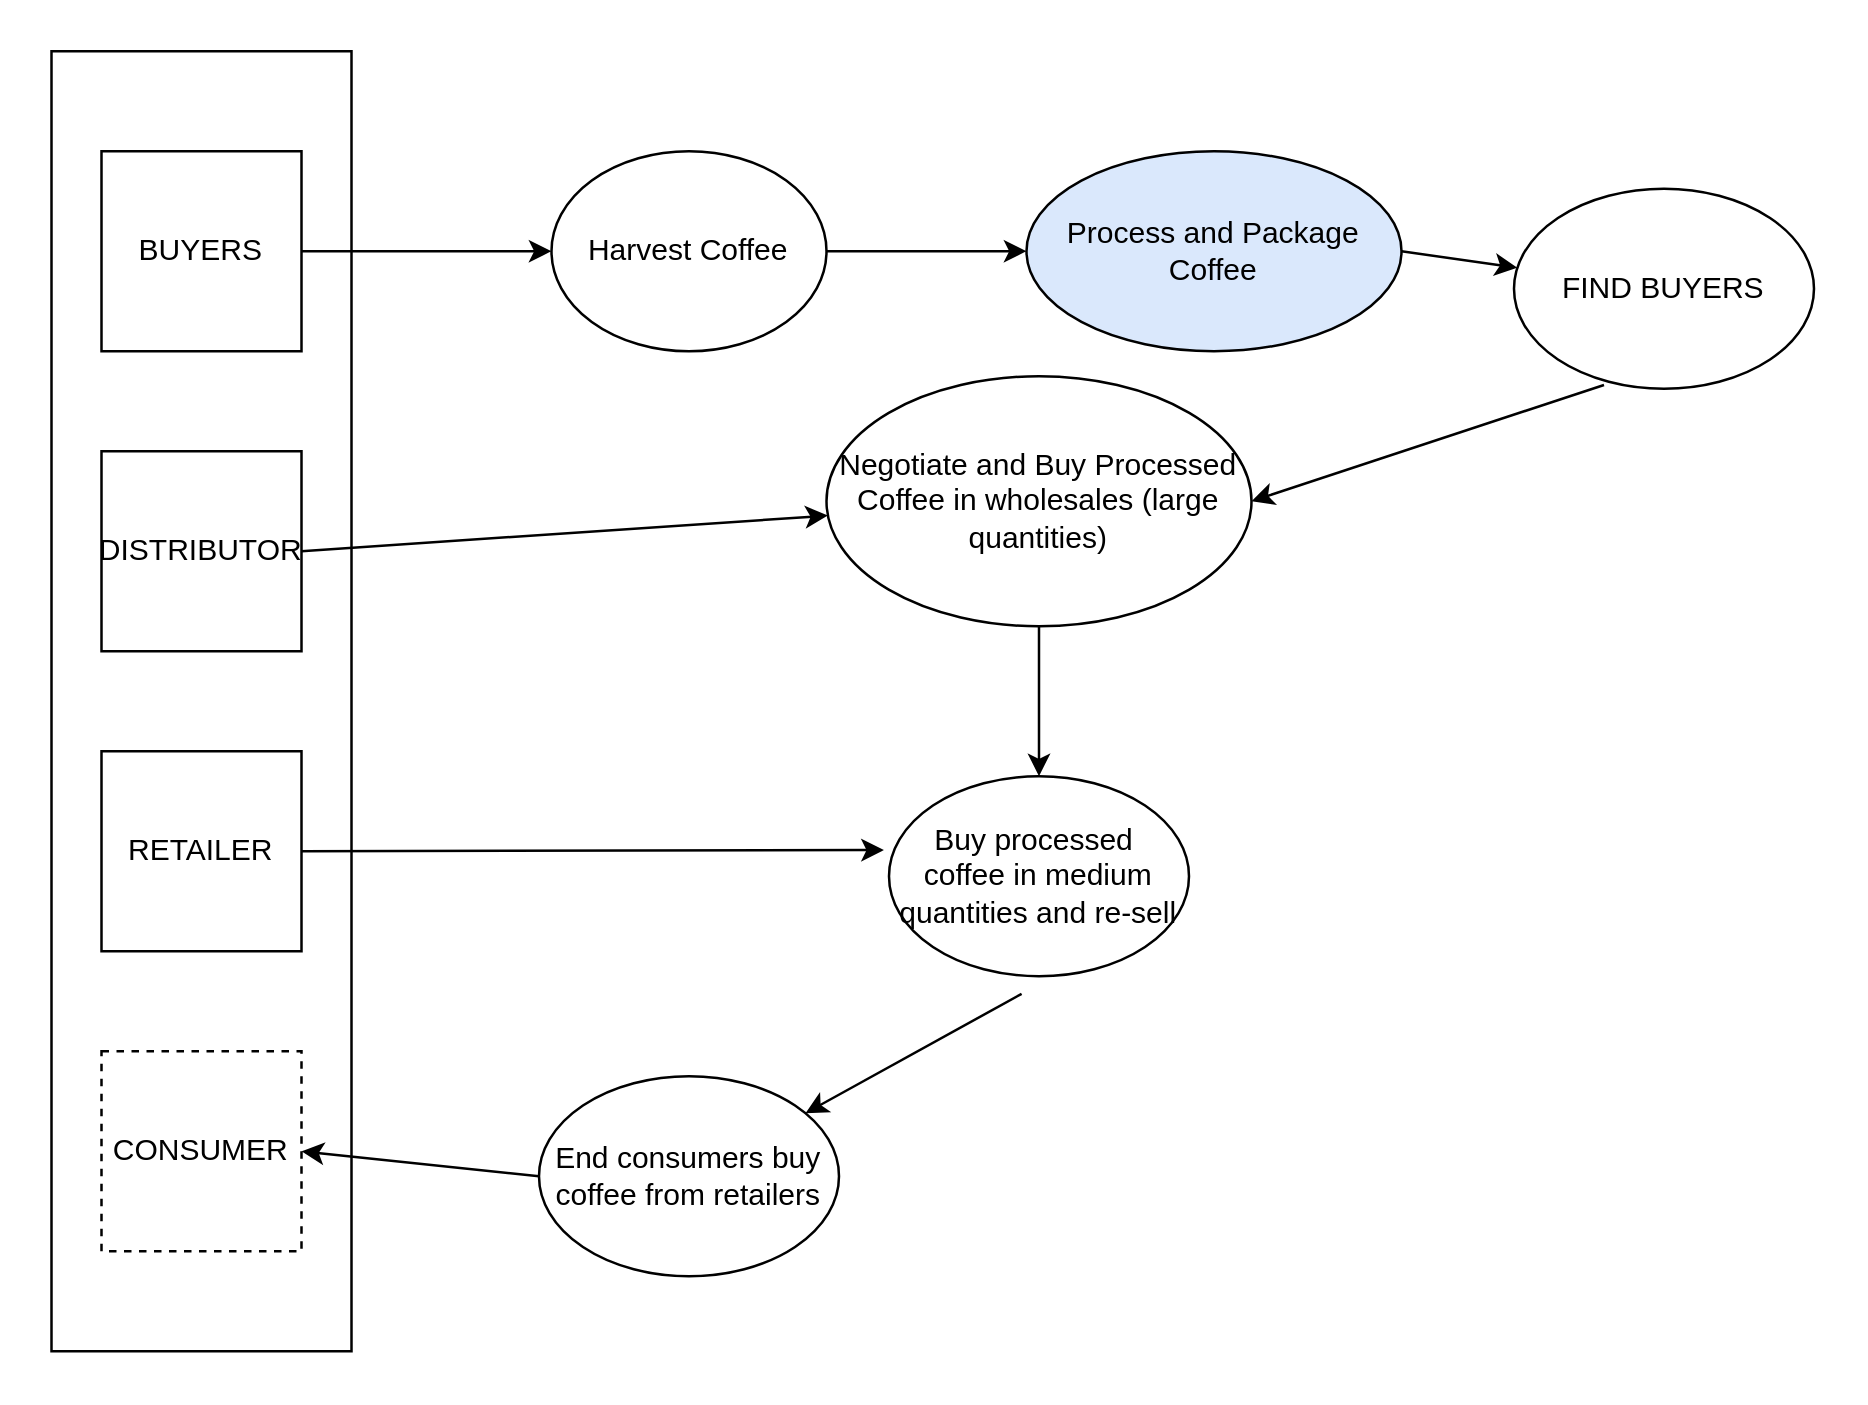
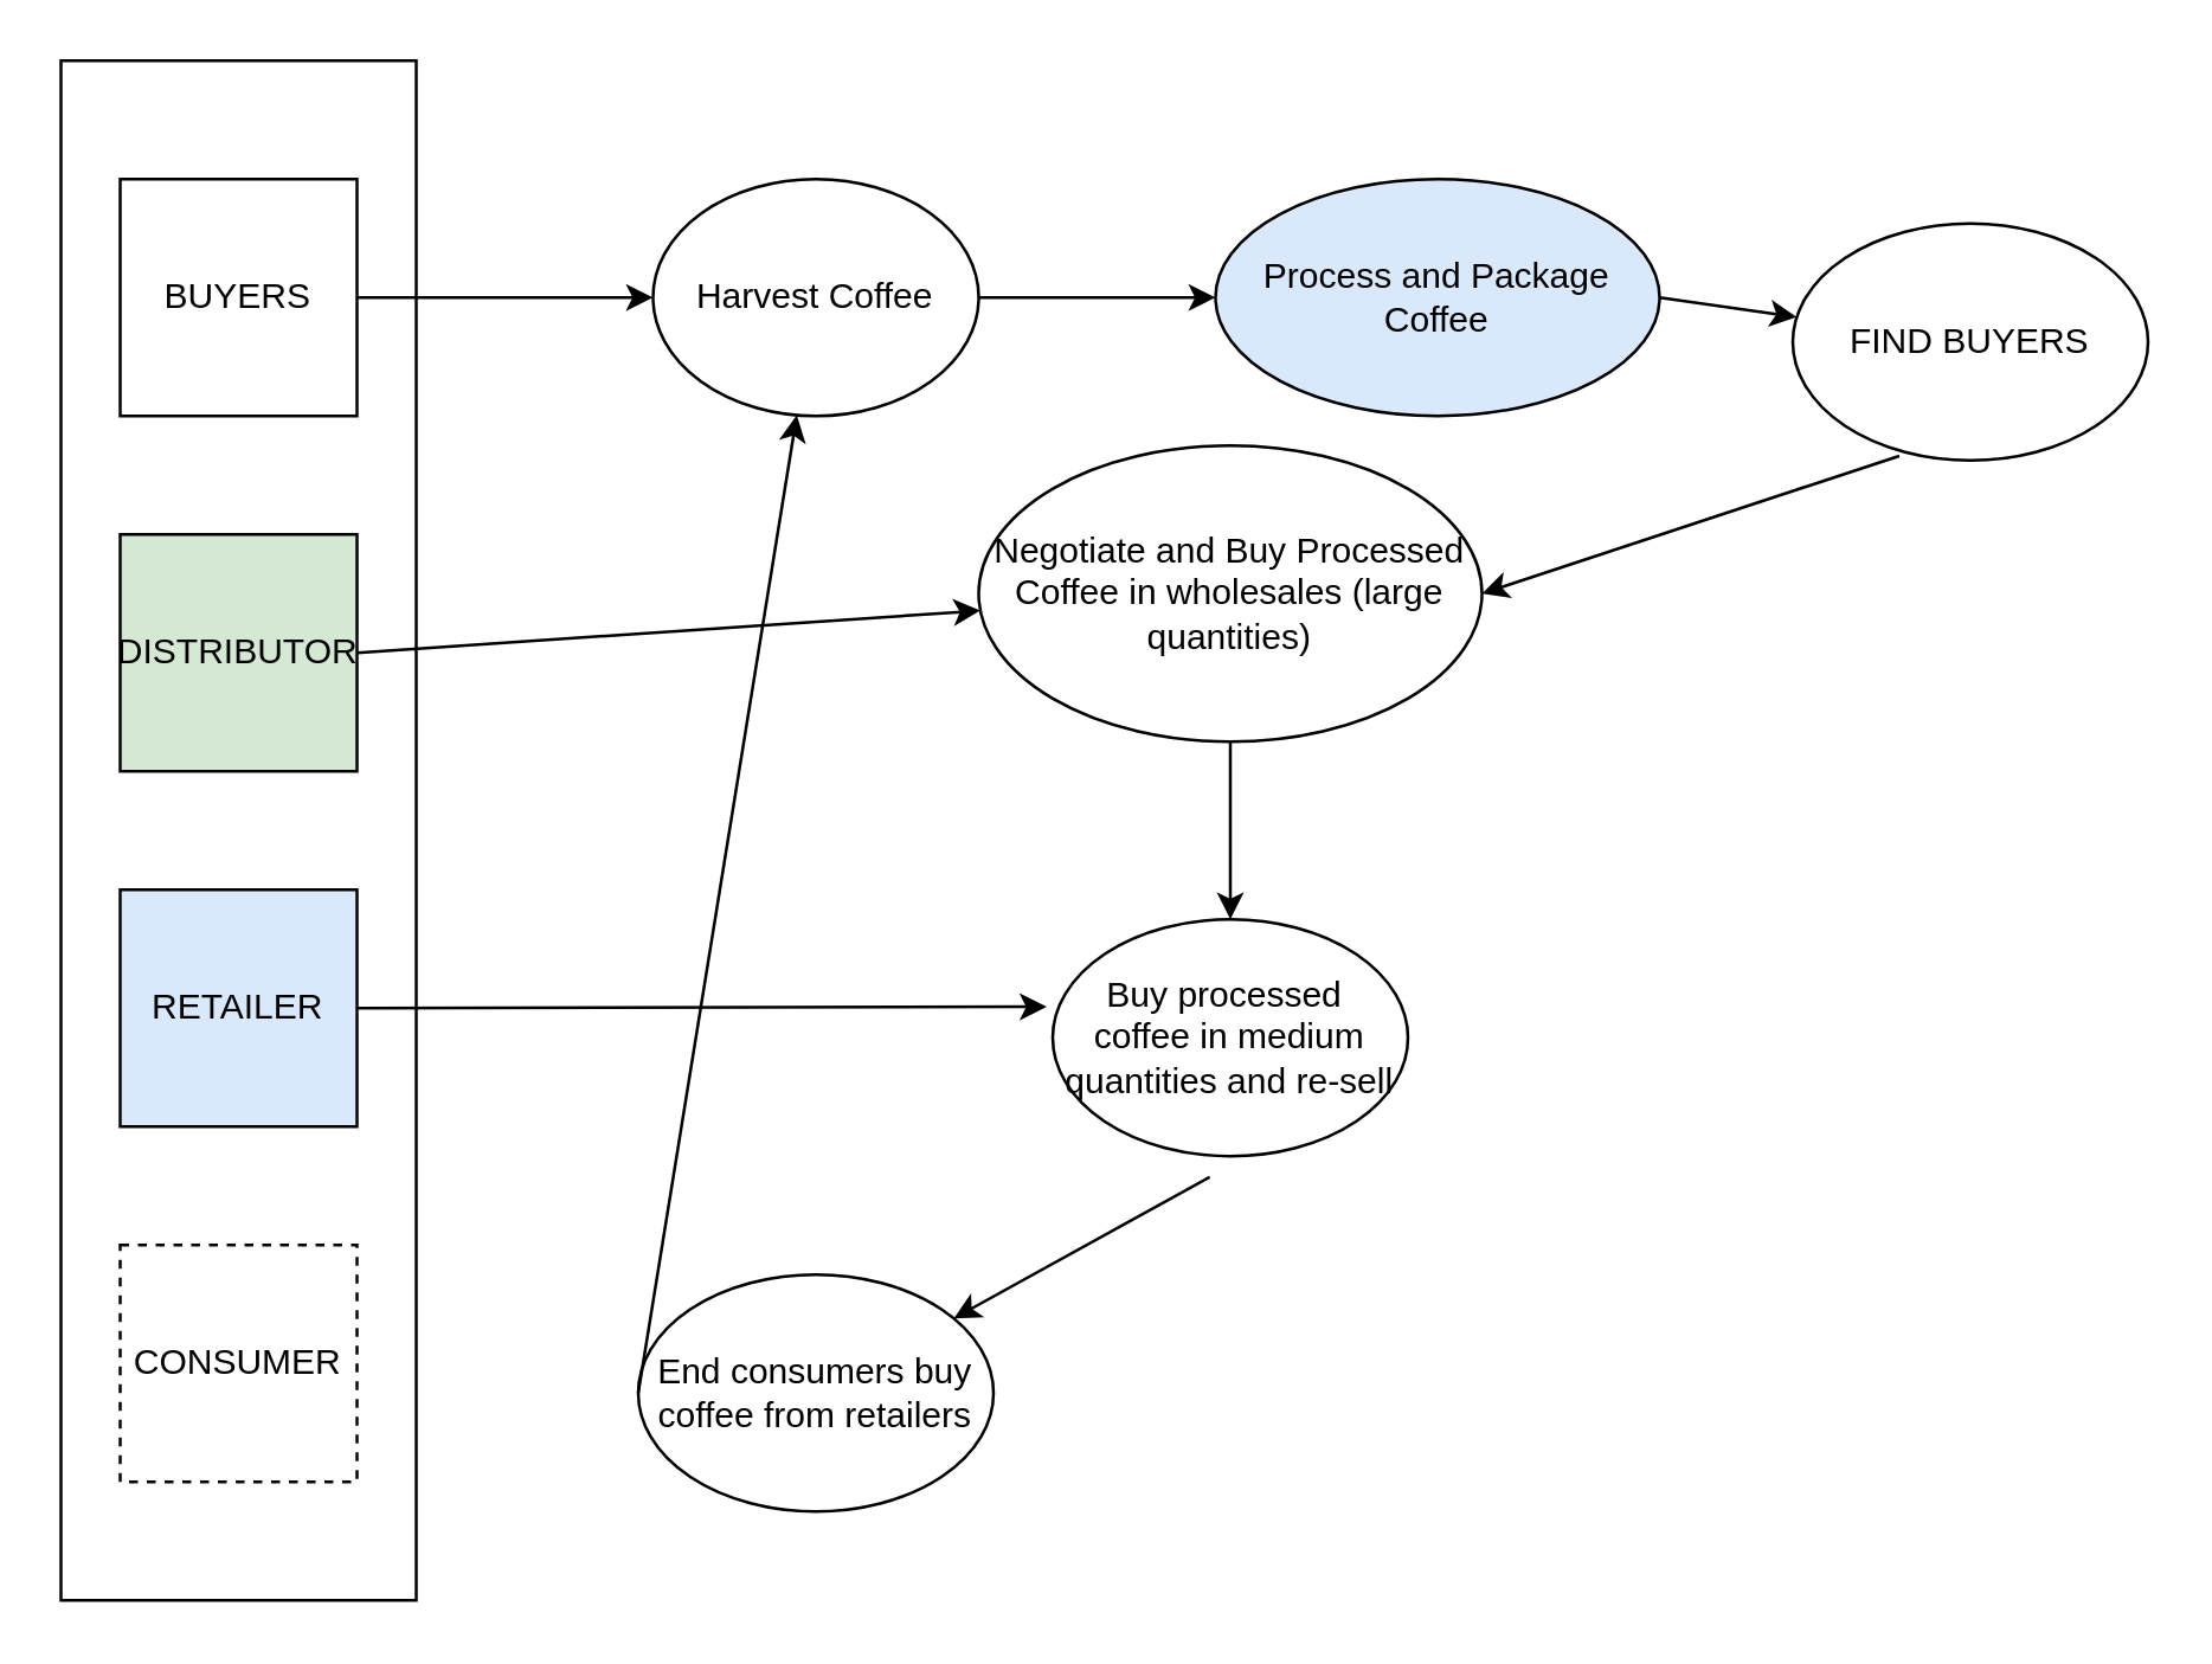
  <mxCell id="0" />
  <mxCell id="1" parent="0" />
  <mxCell id="2" value="" style="rounded=0;whiteSpace=wrap;html=1;" vertex="1" parent="1"><mxGeometry y="20" width="120" height="520" as="geometry" x="20" /></mxCell>
  <mxCell id="3" value="BUYERS" style="whiteSpace=wrap;html=1;aspect=fixed;" vertex="1" parent="1"><mxGeometry x="40" y="60" width="80" height="80" as="geometry" /></mxCell>
- <mxCell id="4" value="DISTRIBUTOR" style="whiteSpace=wrap;html=1;aspect=fixed;" vertex="1" parent="1"><mxGeometry x="40" y="180" width="80" height="80" as="geometry" /></mxCell>
- <mxCell id="5" value="RETAILER" style="whiteSpace=wrap;html=1;aspect=fixed;" vertex="1" parent="1"><mxGeometry x="40" y="300" width="80" height="80" as="geometry" /></mxCell>
+ <mxCell id="4" value="DISTRIBUTOR" style="whiteSpace=wrap;html=1;aspect=fixed;fillColor=#d5e8d4;" vertex="1" parent="1"><mxGeometry x="40" y="180" width="80" height="80" as="geometry" /></mxCell>
+ <mxCell id="5" value="RETAILER" style="whiteSpace=wrap;html=1;aspect=fixed;fillColor=#dae8fc;" vertex="1" parent="1"><mxGeometry x="40" y="300" width="80" height="80" as="geometry" /></mxCell>
  <mxCell id="6" value="" style="endArrow=classic;html=1;" edge="1" parent="1"><mxGeometry width="50" height="50" relative="1" as="geometry"><mxPoint x="120" y="100" as="sourcePoint" /><mxPoint x="220" y="100" as="targetPoint" /></mxGeometry></mxCell>
  <mxCell id="7" value="Harvest Coffee" style="ellipse;whiteSpace=wrap;html=1;" vertex="1" parent="1"><mxGeometry x="220" y="60" width="110" height="80" as="geometry" /></mxCell>
  <mxCell id="8" value="" style="endArrow=classic;html=1;" edge="1" parent="1"><mxGeometry width="50" height="50" relative="1" as="geometry"><mxPoint x="330" y="100" as="sourcePoint" /><mxPoint x="410" y="100" as="targetPoint" /></mxGeometry></mxCell>
  <mxCell id="9" value="Process and Package Coffee" style="ellipse;whiteSpace=wrap;html=1;fillColor=#dae8fc;" vertex="1" parent="1"><mxGeometry x="410" y="60" width="150" height="80" as="geometry" /></mxCell>
  <mxCell id="10" value="CONSUMER" style="whiteSpace=wrap;html=1;aspect=fixed;dashed=1;" vertex="1" parent="1"><mxGeometry x="40" y="420" width="80" height="80" as="geometry" /></mxCell>
  <mxCell id="11" value="" style="endArrow=classic;html=1;" edge="1" parent="1" target="12"><mxGeometry width="50" height="50" relative="1" as="geometry"><mxPoint x="560" y="100" as="sourcePoint" /><mxPoint x="660" y="100" as="targetPoint" /></mxGeometry></mxCell>
  <mxCell id="12" value="FIND BUYERS" style="ellipse;whiteSpace=wrap;html=1;" vertex="1" parent="1"><mxGeometry x="605" y="75" width="120" height="80" as="geometry" /></mxCell>
  <mxCell id="13" value="" style="endArrow=classic;html=1;" edge="1" parent="1" target="15"><mxGeometry width="50" height="50" relative="1" as="geometry"><mxPoint x="120" y="220" as="sourcePoint" /><mxPoint x="350" y="220" as="targetPoint" /></mxGeometry></mxCell>
  <mxCell id="14" value="" style="endArrow=classic;html=1;exitX=0.3;exitY=0.981;exitDx=0;exitDy=0;exitPerimeter=0;" edge="1" parent="1" source="12"><mxGeometry width="50" height="50" relative="1" as="geometry"><mxPoint x="580" y="180" as="sourcePoint" /><mxPoint x="500" y="200" as="targetPoint" /></mxGeometry></mxCell>
  <mxCell id="15" value="Negotiate and Buy Processed Coffee in wholesales (large quantities)" style="ellipse;whiteSpace=wrap;html=1;" vertex="1" parent="1"><mxGeometry x="330" y="150" width="170" height="100" as="geometry" /></mxCell>
  <mxCell id="16" value="" style="endArrow=classic;html=1;entryX=-0.017;entryY=0.369;entryDx=0;entryDy=0;entryPerimeter=0;" edge="1" parent="1" target="18"><mxGeometry width="50" height="50" relative="1" as="geometry"><mxPoint x="120" y="340" as="sourcePoint" /><mxPoint x="320" y="340" as="targetPoint" /></mxGeometry></mxCell>
  <mxCell id="17" value="" style="endArrow=classic;html=1;entryX=0.5;entryY=0;entryDx=0;entryDy=0;" edge="1" parent="1" target="18"><mxGeometry width="50" height="50" relative="1" as="geometry"><mxPoint x="415" y="250" as="sourcePoint" /><mxPoint x="420" y="300" as="targetPoint" /></mxGeometry></mxCell>
  <mxCell id="18" value="Buy processed&amp;nbsp; coffee in medium quantities and re-sell" style="ellipse;whiteSpace=wrap;html=1;" vertex="1" parent="1"><mxGeometry x="355" y="310" width="120" height="80" as="geometry" /></mxCell>
  <mxCell id="19" value="" style="endArrow=classic;html=1;exitX=0.442;exitY=1.088;exitDx=0;exitDy=0;exitPerimeter=0;" edge="1" parent="1" source="18" target="20"><mxGeometry width="50" height="50" relative="1" as="geometry"><mxPoint x="360" y="460" as="sourcePoint" /><mxPoint x="350" y="430" as="targetPoint" /></mxGeometry></mxCell>
  <mxCell id="20" value="End consumers buy coffee from retailers" style="ellipse;whiteSpace=wrap;html=1;" vertex="1" parent="1"><mxGeometry x="215" y="430" width="120" height="80" as="geometry" /></mxCell>
- <mxCell id="21" value="" style="endArrow=classic;html=1;entryX=1;entryY=0.5;entryDx=0;entryDy=0;exitX=0;exitY=0.5;exitDx=0;exitDy=0;" edge="1" parent="1" source="20" target="10"><mxGeometry width="50" height="50" relative="1" as="geometry"><mxPoint x="170" y="530" as="sourcePoint" /><mxPoint x="220" y="480" as="targetPoint" /></mxGeometry></mxCell>
+ <mxCell id="21" value="" style="endArrow=classic;html=1;exitX=0;exitY=0.5;exitDx=0;exitDy=0;" edge="1" parent="1" source="20" target="7"><mxGeometry width="50" height="50" relative="1" as="geometry"><mxPoint x="170" y="530" as="sourcePoint" /><mxPoint x="220" y="480" as="targetPoint" /></mxGeometry></mxCell>
